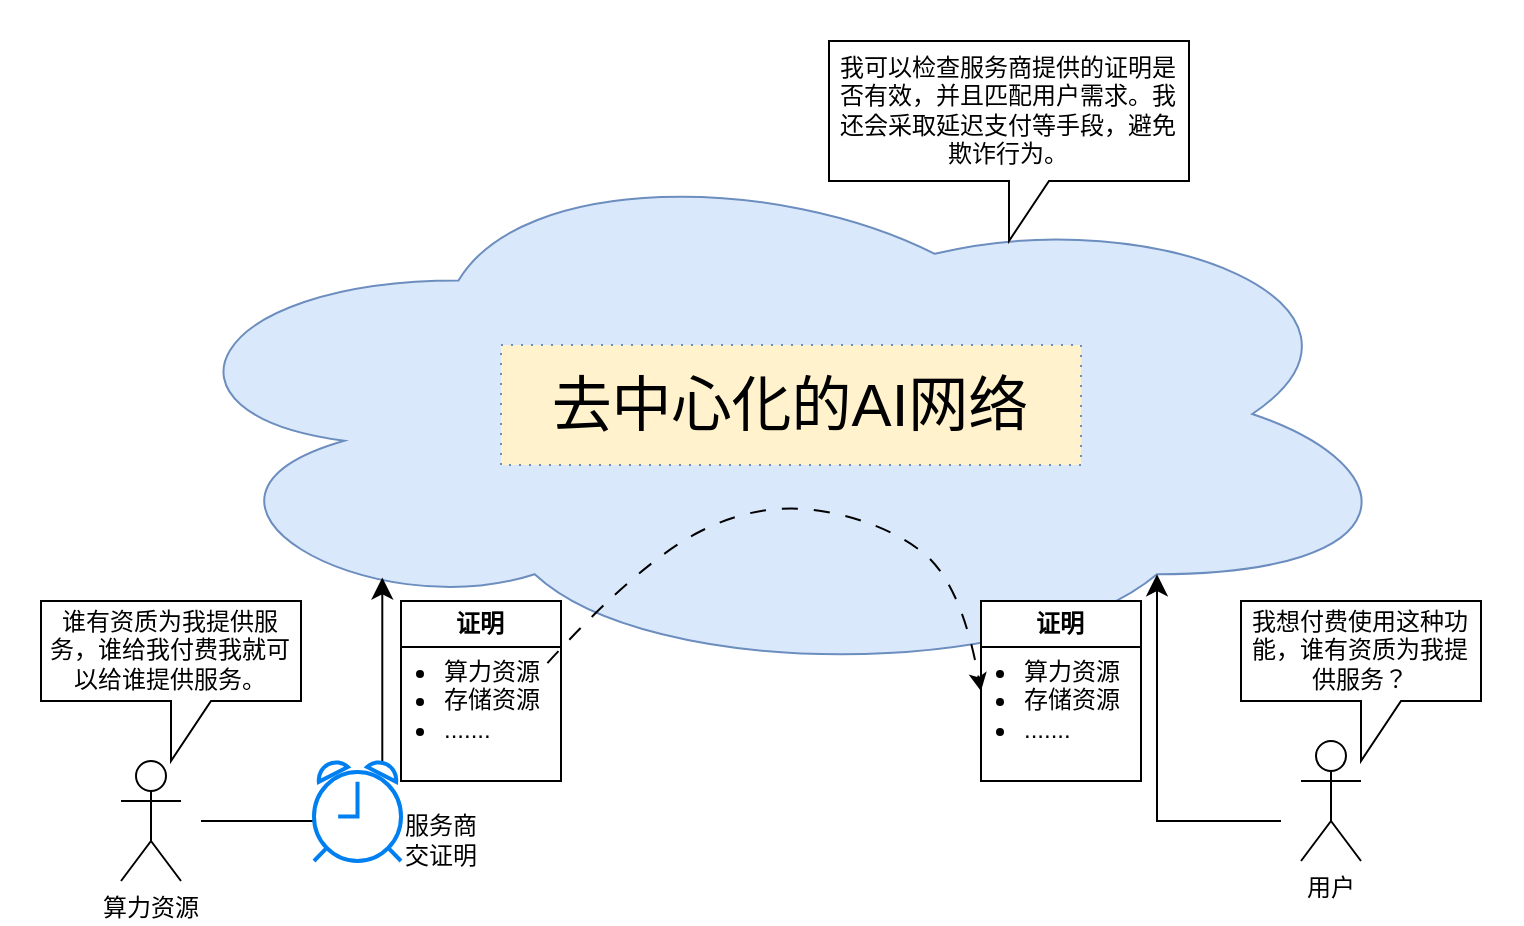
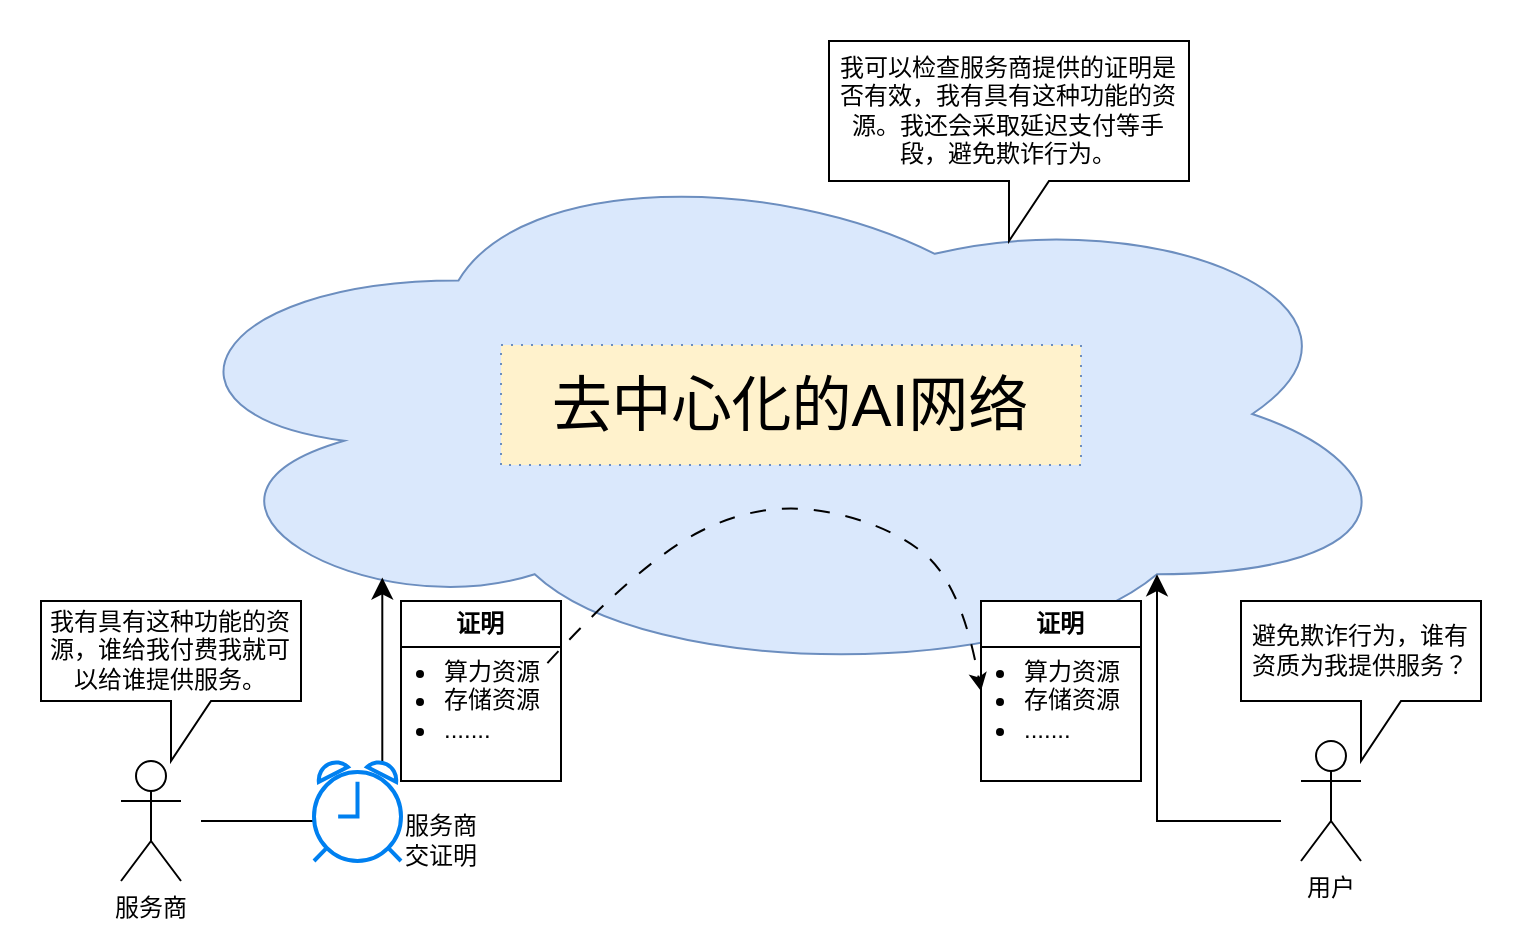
  <mxCell id="0" />
  <mxCell id="1" parent="0" />
  <mxCell id="2" value="" style="ellipse;shape=cloud;whiteSpace=wrap;html=1;fillColor=#dae8fc;strokeColor=#6c8ebf;" vertex="1" parent="1"><mxGeometry x="70" y="73" width="635" height="267" as="geometry" /></mxCell>
  <mxCell id="3" value="&lt;font style=&quot;font-size: 30px;&quot;&gt;去中心化的AI网络&lt;/font&gt;" style="whiteSpace=wrap;html=1;fillColor=#fff2cc;strokeColor=#6c8ebf;dashed=1;dashPattern=1 4;" vertex="1" parent="1"><mxGeometry x="250" y="172" width="290" height="60" as="geometry" /></mxCell>
  <mxCell id="4" value="" style="edgeStyle=segmentEdgeStyle;endArrow=classic;html=1;curved=0;rounded=0;endSize=8;startSize=8;entryX=0.19;entryY=0.806;entryDx=0;entryDy=0;entryPerimeter=0;" edge="1" parent="1" source="17" target="2"><mxGeometry width="50" height="50" relative="1" as="geometry"><mxPoint x="100" y="410" as="sourcePoint" /><mxPoint x="380" y="320" as="targetPoint" /></mxGeometry></mxCell>
- <mxCell id="5" value="算力资源" style="shape=umlActor;verticalLabelPosition=bottom;verticalAlign=top;html=1;outlineConnect=0;" vertex="1" parent="1"><mxGeometry x="60" y="380" width="30" height="60" as="geometry" /></mxCell>
+ <mxCell id="5" value="服务商" style="shape=umlActor;verticalLabelPosition=bottom;verticalAlign=top;html=1;outlineConnect=0;" vertex="1" parent="1"><mxGeometry x="60" y="380" width="30" height="60" as="geometry" /></mxCell>
  <mxCell id="6" value="" style="edgeStyle=segmentEdgeStyle;endArrow=classic;html=1;curved=0;rounded=0;endSize=8;startSize=8;entryX=0.8;entryY=0.8;entryDx=0;entryDy=0;entryPerimeter=0;" edge="1" parent="1" target="2"><mxGeometry width="50" height="50" relative="1" as="geometry"><mxPoint x="640" y="410" as="sourcePoint" /><mxPoint x="630" y="210" as="targetPoint" /></mxGeometry></mxCell>
  <mxCell id="7" value="用户" style="shape=umlActor;verticalLabelPosition=bottom;verticalAlign=top;html=1;outlineConnect=0;" vertex="1" parent="1"><mxGeometry x="650" y="370" width="30" height="60" as="geometry" /></mxCell>
  <mxCell id="8" value="证明" style="swimlane;whiteSpace=wrap;html=1;" vertex="1" parent="1"><mxGeometry x="200" y="300" width="80" height="90" as="geometry" /></mxCell>
  <mxCell id="9" value="&lt;ul&gt;&lt;li&gt;算力资源&lt;/li&gt;&lt;li&gt;存储资源&lt;/li&gt;&lt;li&gt;.......&lt;/li&gt;&lt;/ul&gt;" style="text;strokeColor=none;fillColor=none;html=1;whiteSpace=wrap;verticalAlign=middle;overflow=hidden;" vertex="1" parent="8"><mxGeometry x="-20" y="10" width="100" height="80" as="geometry" /></mxCell>
  <mxCell id="10" value="" style="curved=1;endArrow=classic;html=1;rounded=0;dashed=1;dashPattern=8 8;entryX=0;entryY=0.5;entryDx=0;entryDy=0;" edge="1" parent="1" source="2" target="11"><mxGeometry width="50" height="50" relative="1" as="geometry"><mxPoint x="370" y="280" as="sourcePoint" /><mxPoint x="500" y="350" as="targetPoint" /><Array as="points"><mxPoint x="320" y="280" /><mxPoint x="380" y="250" /><mxPoint x="440" y="260" /><mxPoint x="480" y="290" /></Array></mxGeometry></mxCell>
  <mxCell id="11" value="证明" style="swimlane;whiteSpace=wrap;html=1;" vertex="1" parent="1"><mxGeometry x="490" y="300" width="80" height="90" as="geometry" /></mxCell>
  <mxCell id="12" value="&lt;ul&gt;&lt;li&gt;算力资源&lt;/li&gt;&lt;li&gt;存储资源&lt;/li&gt;&lt;li&gt;.......&lt;/li&gt;&lt;/ul&gt;" style="text;strokeColor=none;fillColor=none;html=1;whiteSpace=wrap;verticalAlign=middle;overflow=hidden;" vertex="1" parent="11"><mxGeometry x="-20" y="10" width="100" height="80" as="geometry" /></mxCell>
- <mxCell id="13" value="谁有资质为我提供服务，谁给我付费我就可以给谁提供服务。" style="shape=callout;whiteSpace=wrap;html=1;perimeter=calloutPerimeter;" vertex="1" parent="1"><mxGeometry x="20" y="300" width="130" height="80" as="geometry" /></mxCell>
- <mxCell id="14" value="我想付费使用这种功能，谁有资质为我提供服务？" style="shape=callout;whiteSpace=wrap;html=1;perimeter=calloutPerimeter;" vertex="1" parent="1"><mxGeometry x="620" y="300" width="120" height="80" as="geometry" /></mxCell>
- <mxCell id="15" value="我可以检查服务商提供的证明是否有效，并且匹配用户需求。我还会采取延迟支付等手段，避免欺诈行为。" style="shape=callout;whiteSpace=wrap;html=1;perimeter=calloutPerimeter;" vertex="1" parent="1"><mxGeometry x="414" y="20" width="180" height="100" as="geometry" /></mxCell>
+ <mxCell id="13" value="我有具有这种功能的资源，谁给我付费我就可以给谁提供服务。" style="shape=callout;whiteSpace=wrap;html=1;perimeter=calloutPerimeter;" vertex="1" parent="1"><mxGeometry x="20" y="300" width="130" height="80" as="geometry" /></mxCell>
+ <mxCell id="14" value="避免欺诈行为，谁有资质为我提供服务？" style="shape=callout;whiteSpace=wrap;html=1;perimeter=calloutPerimeter;" vertex="1" parent="1"><mxGeometry x="620" y="300" width="120" height="80" as="geometry" /></mxCell>
+ <mxCell id="15" value="我可以检查服务商提供的证明是否有效，我有具有这种功能的资源。我还会采取延迟支付等手段，避免欺诈行为。" style="shape=callout;whiteSpace=wrap;html=1;perimeter=calloutPerimeter;" vertex="1" parent="1"><mxGeometry x="414" y="20" width="180" height="100" as="geometry" /></mxCell>
  <mxCell id="16" value="" style="edgeStyle=segmentEdgeStyle;endArrow=classic;html=1;curved=0;rounded=0;endSize=8;startSize=8;entryX=0.19;entryY=0.806;entryDx=0;entryDy=0;entryPerimeter=0;" edge="1" parent="1" target="17"><mxGeometry width="50" height="50" relative="1" as="geometry"><mxPoint x="100" y="410" as="sourcePoint" /><mxPoint x="190" y="280" as="targetPoint" /></mxGeometry></mxCell>
  <mxCell id="17" value="" style="html=1;verticalLabelPosition=bottom;align=center;labelBackgroundColor=#ffffff;verticalAlign=top;strokeWidth=2;strokeColor=#0080F0;shadow=0;dashed=0;shape=mxgraph.ios7.icons.alarm_clock;" vertex="1" parent="1"><mxGeometry x="156.5" y="380" width="43.5" height="50" as="geometry" /></mxCell>
  <mxCell id="18" value="服务商&lt;br&gt;交证明" style="text;html=1;align=center;verticalAlign=middle;resizable=0;points=[];autosize=1;strokeColor=none;fillColor=none;" vertex="1" parent="1"><mxGeometry x="190" y="400" width="60" height="40" as="geometry" /></mxCell>
